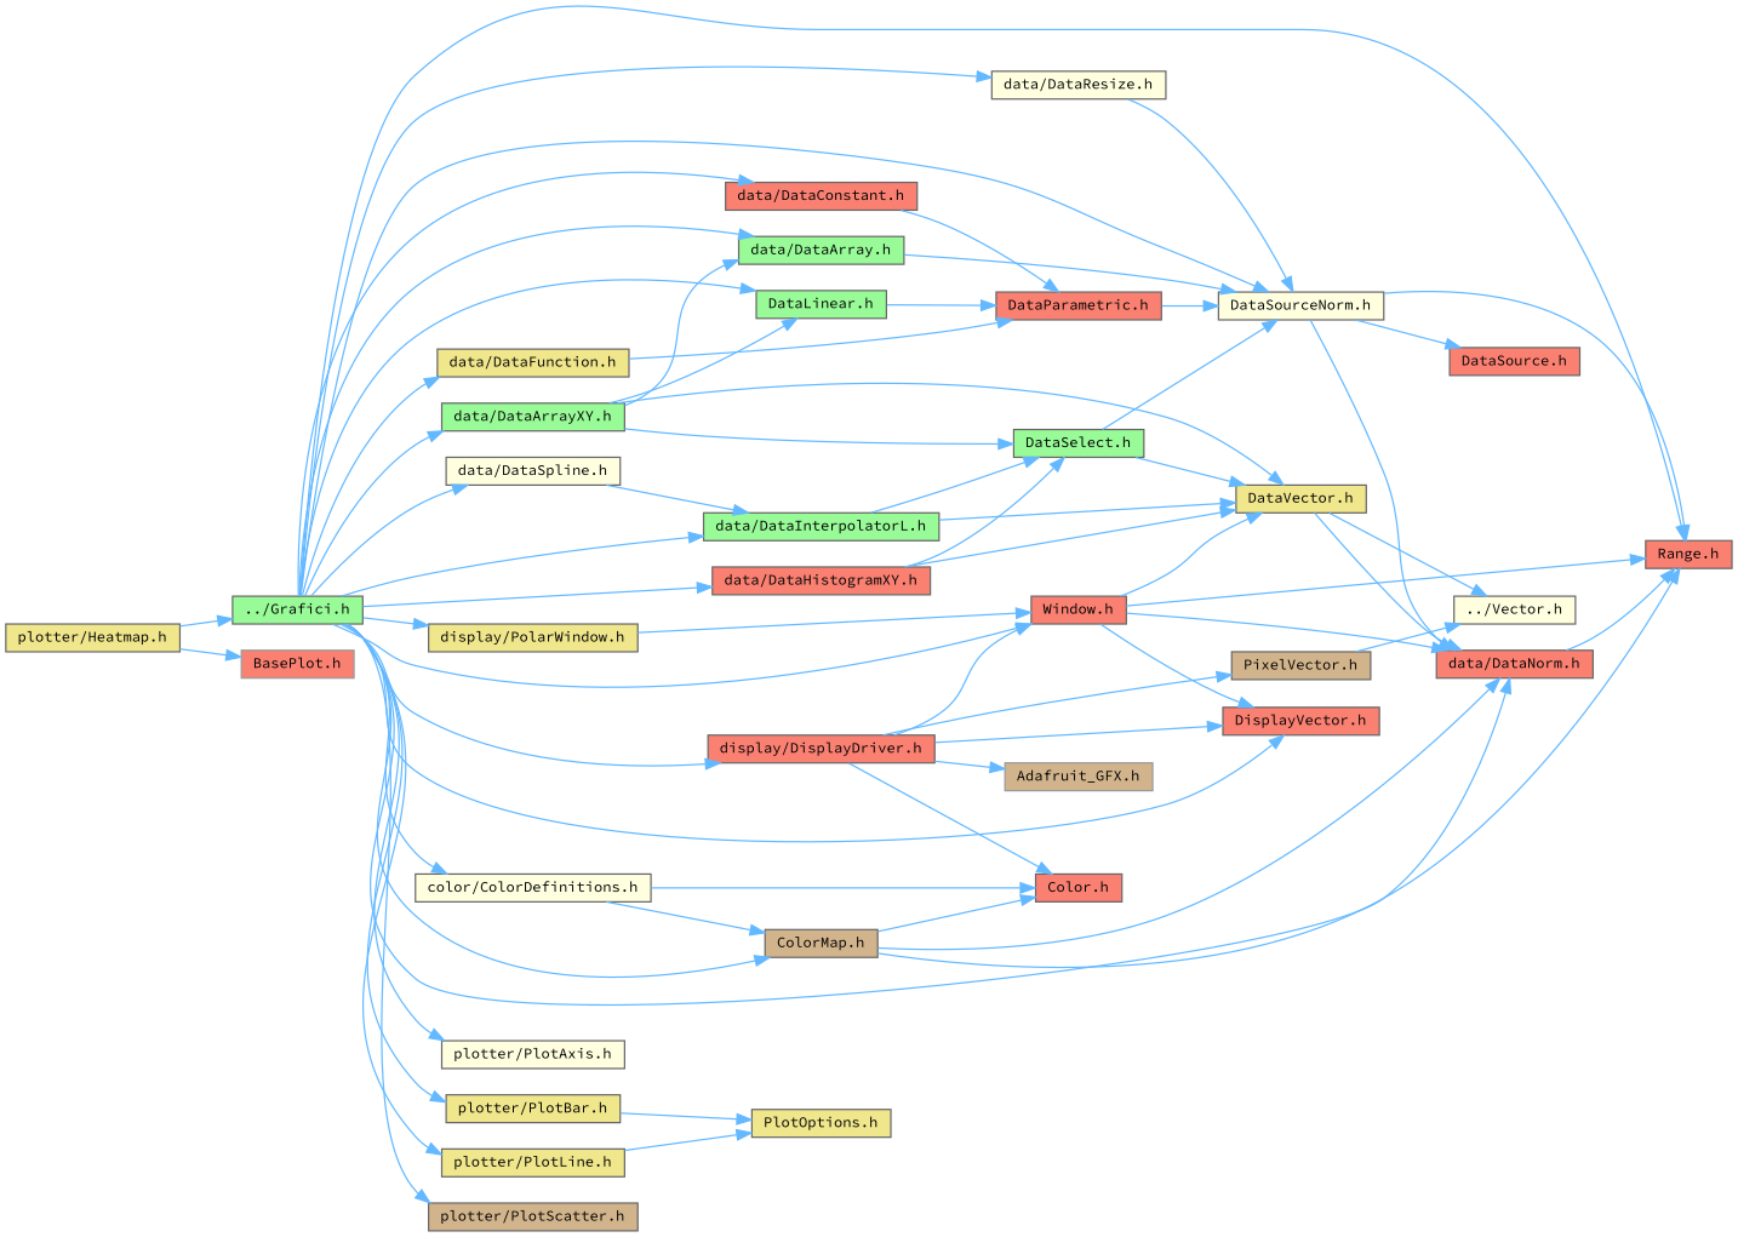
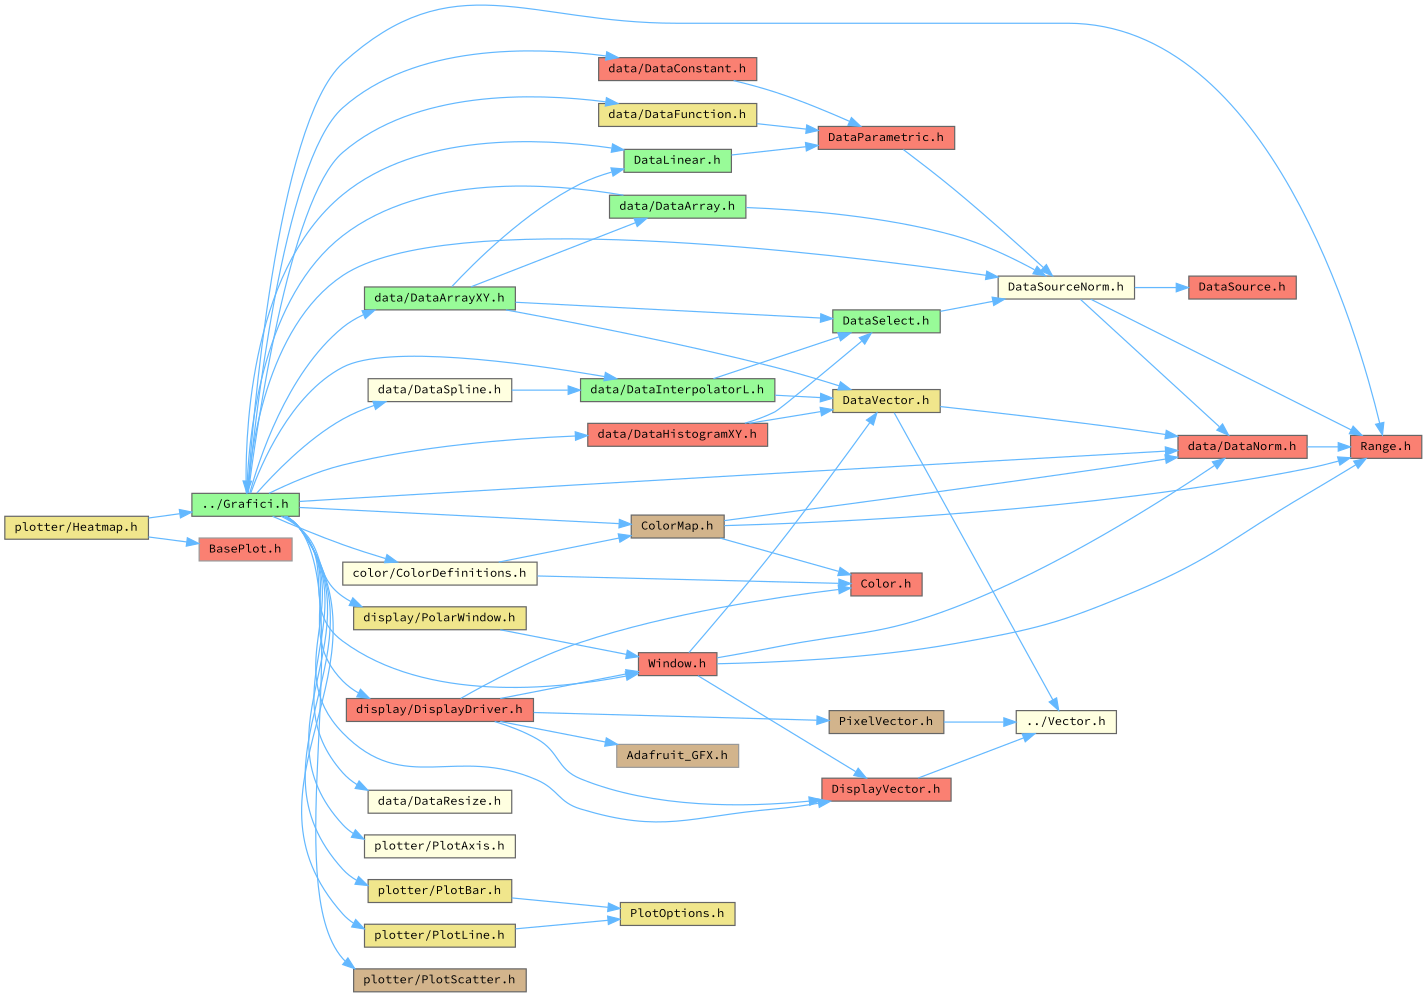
  digraph {
    fontname="Source Code Pro"
    rankdir=LR
    node [color=grey40 fillcolor=salmon fontname="Source Code Pro" fontsize=10 shape=box style=filled]
    edge [color=steelblue1 fontname="Source Code Pro" fontsize=10 labelfontname=Helvetica labelfontsize=10 style=solid]
    n1 [color=gray40 fillcolor=khaki fontcolor=black height=0.2 label="plotter/Heatmap.h" width=0.4]
    n2 [fillcolor=palegreen height=0.2 label="../Grafici.h" width=0.4]
    n3 [color=grey60 height=0.2 label="BasePlot.h" width=0.4]
    n4 [height=0.2 label="Range.h" width=0.4]
    n5 [height=0.2 label="data/DataNorm.h" width=0.4]
    n6 [fillcolor=palegreen height=0.2 label="data/DataArray.h" width=0.4]
    n7 [fillcolor=lightyellow height=0.2 label="DataSourceNorm.h" width=0.4]
    n8 [fillcolor=palegreen height=0.2 label="data/DataArrayXY.h" width=0.4]
    n9 [fillcolor=palegreen height=0.2 label="DataLinear.h" width=0.4]
    n10 [height=0.2 label="data/DataConstant.h" width=0.4]
    n11 [fillcolor=khaki height=0.2 label="data/DataFunction.h" width=0.4]
    n12 [height=0.2 label="data/DataHistogramXY.h" width=0.4]
    n13 [fillcolor=palegreen height=0.2 label="data/DataInterpolatorL.h" width=0.4]
    n14 [fillcolor=lightyellow height=0.2 label="data/DataResize.h" width=0.4]
    n15 [fillcolor=lightyellow height=0.2 label="data/DataSpline.h" width=0.4]
    n16 [fillcolor=lightyellow height=0.2 label="color/ColorDefinitions.h" width=0.4]
    n17 [fillcolor=tan height=0.2 label="ColorMap.h" width=0.4]
    n18 [height=0.2 label="display/DisplayDriver.h" width=0.4]
    n19 [height=0.2 label="DisplayVector.h" width=0.4]
    n20 [height=0.2 label="Window.h" width=0.4]
    n21 [fillcolor=khaki height=0.2 label="display/PolarWindow.h" width=0.4]
    n22 [fillcolor=lightyellow height=0.2 label="plotter/PlotAxis.h" width=0.4]
    n23 [fillcolor=khaki height=0.2 label="plotter/PlotBar.h" width=0.4]
    n24 [fillcolor=khaki height=0.2 label="plotter/PlotLine.h" width=0.4]
    n25 [fillcolor=tan height=0.2 label="plotter/PlotScatter.h" width=0.4]
    n26 [height=0.2 label="DataSource.h" width=0.4]
    n27 [fillcolor=palegreen height=0.2 label="DataSelect.h" width=0.4]
    n28 [fillcolor=khaki height=0.2 label="DataVector.h" width=0.4]
    n29 [height=0.2 label="DataParametric.h" width=0.4]
    n30 [height=0.2 label="Color.h" width=0.4]
    n31 [color=grey60 fillcolor=tan height=0.2 label="Adafruit_GFX.h" width=0.4]
    n32 [fillcolor=tan height=0.2 label="PixelVector.h" width=0.4]
    n33 [fillcolor=lightyellow height=0.2 label="../Vector.h" width=0.4]
    n34 [fillcolor=khaki height=0.2 label="PlotOptions.h" width=0.4]
    n1 -> n2
    n1 -> n3
    n2 -> n4
    n2 -> n5
-   n2 -> n6
+   n6 -> n2
    n2 -> n7
    n2 -> n8
    n2 -> n9
    n2 -> n10
    n2 -> n11
    n2 -> n12
    n2 -> n13
    n2 -> n14
    n2 -> n15
    n2 -> n16
    n2 -> n17
    n2 -> n18
    n2 -> n19
    n2 -> n20
    n2 -> n21
    n2 -> n22
    n2 -> n23
    n2 -> n24
    n2 -> n25
    n5 -> n4
    n6 -> n7
    n7 -> n4
    n7 -> n5
    n7 -> n26
    n8 -> n6
    n8 -> n9
    n8 -> n27
    n8 -> n28
    n9 -> n29
    n10 -> n29
    n11 -> n29
    n12 -> n27
    n12 -> n28
    n13 -> n27
    n13 -> n28
-   n14 -> n7
    n15 -> n13
    n16 -> n17
    n16 -> n30
    n17 -> n4
    n17 -> n5
    n17 -> n30
    n18 -> n19
    n18 -> n20
    n18 -> n30
    n18 -> n31
    n18 -> n32
+   n19 -> n33
    n20 -> n4
    n20 -> n5
    n20 -> n19
    n20 -> n28
    n21 -> n20
    n23 -> n34
    n24 -> n34
    n27 -> n7
-   n27 -> n28
    n28 -> n5
    n28 -> n33
    n29 -> n7
    n32 -> n33
  }
